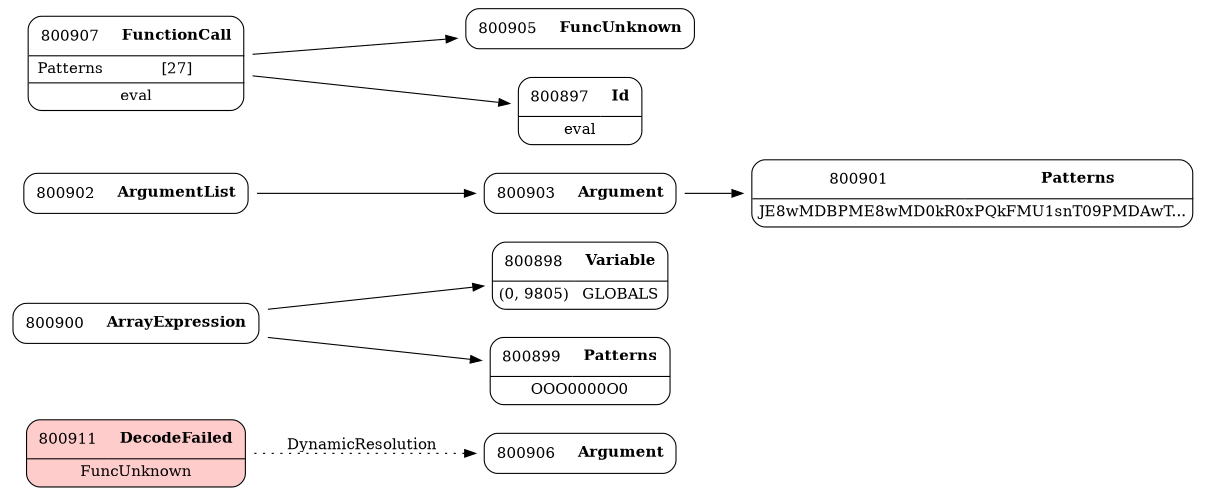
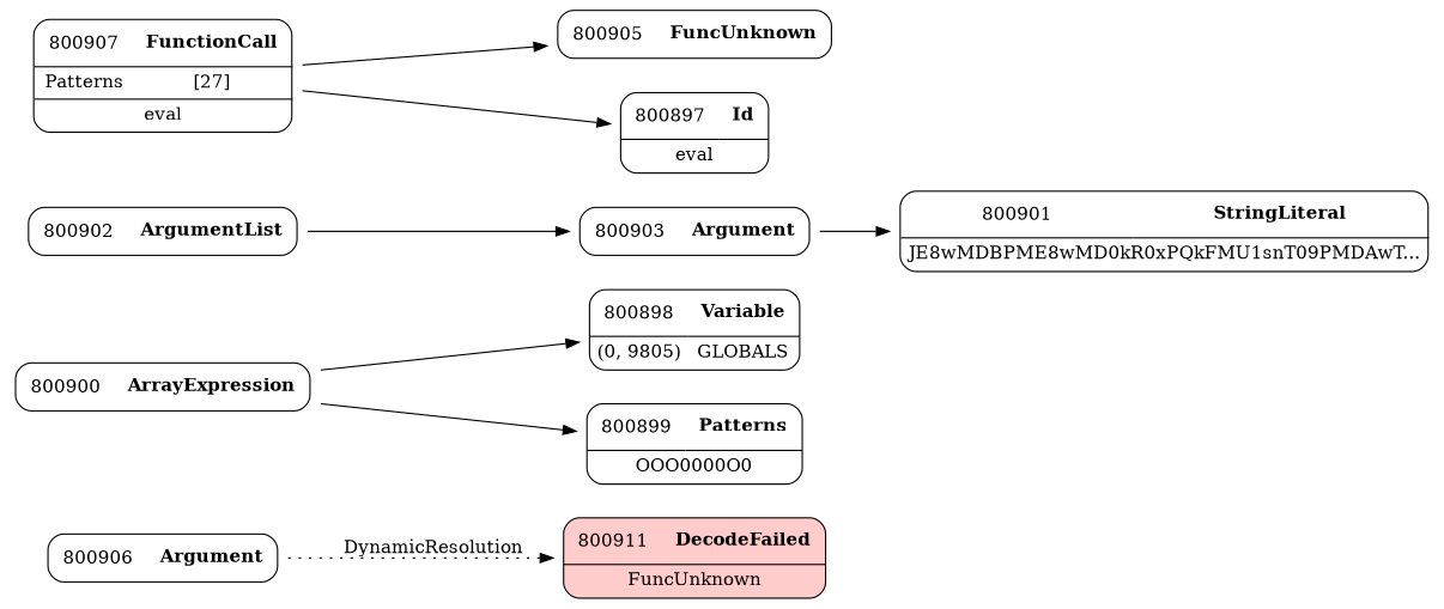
  digraph {
    rankdir=LR
    node [shape=none]
    edge [weight=2]
    n1 [label=<<TABLE border='1' cellspacing='0' cellpadding='10' style='rounded' bgcolor='#FFCCCC' ><TR><TD border='0'>800911</TD><TD border='0'><B>DecodeFailed</B></TD></TR><HR/><TR><TD border='0' cellpadding='5' colspan='2'>FuncUnknown</TD></TR></TABLE>>]
    n2 [label=<<TABLE border='1' cellspacing='0' cellpadding='10' style='rounded' ><TR><TD border='0'>800900</TD><TD border='0'><B>ArrayExpression</B></TD></TR></TABLE>>]
    n3 [label=<<TABLE border='1' cellspacing='0' cellpadding='10' style='rounded' ><TR><TD border='0'>800898</TD><TD border='0'><B>Variable</B></TD></TR><HR/><TR><TD border='0' cellpadding='5'>(0, 9805)</TD><TD border='0' cellpadding='5'>GLOBALS</TD></TR></TABLE>>]
    n4 [label=<<TABLE border='1' cellspacing='0' cellpadding='10' style='rounded' ><TR><TD border='0'>800899</TD><TD border='0'><B>Patterns</B></TD></TR><HR/><TR><TD border='0' cellpadding='5' colspan='2'>OOO0000O0</TD></TR></TABLE>>]
    n5 [label=<<TABLE border='1' cellspacing='0' cellpadding='10' style='rounded' ><TR><TD border='0'>800902</TD><TD border='0'><B>ArgumentList</B></TD></TR></TABLE>>]
    n6 [label=<<TABLE border='1' cellspacing='0' cellpadding='10' style='rounded' ><TR><TD border='0'>800903</TD><TD border='0'><B>Argument</B></TD></TR></TABLE>>]
-   n7 [label=<<TABLE border='1' cellspacing='0' cellpadding='10' style='rounded' ><TR><TD border='0'>800901</TD><TD border='0'><B>Patterns</B></TD></TR><HR/><TR><TD border='0' cellpadding='5' colspan='2'>JE8wMDBPME8wMD0kR0xPQkFMU1snT09PMDAwT...</TD></TR></TABLE>>]
+   n7 [label=<<TABLE border='1' cellspacing='0' cellpadding='10' style='rounded' ><TR><TD border='0'>800901</TD><TD border='0'><B>StringLiteral</B></TD></TR><HR/><TR><TD border='0' cellpadding='5' colspan='2'>JE8wMDBPME8wMD0kR0xPQkFMU1snT09PMDAwT...</TD></TR></TABLE>>]
    n8 [label=<<TABLE border='1' cellspacing='0' cellpadding='10' style='rounded' ><TR><TD border='0'>800905</TD><TD border='0'><B>FuncUnknown</B></TD></TR></TABLE>>]
    n9 [label=<<TABLE border='1' cellspacing='0' cellpadding='10' style='rounded' ><TR><TD border='0'>800906</TD><TD border='0'><B>Argument</B></TD></TR></TABLE>>]
    n10 [label=<<TABLE border='1' cellspacing='0' cellpadding='10' style='rounded' ><TR><TD border='0'>800907</TD><TD border='0'><B>FunctionCall</B></TD></TR><HR/><TR><TD border='0' cellpadding='5'>Patterns</TD><TD border='0' cellpadding='5'>[27]</TD></TR><HR/><TR><TD border='0' cellpadding='5' colspan='2'>eval</TD></TR></TABLE>>]
    n11 [label=<<TABLE border='1' cellspacing='0' cellpadding='10' style='rounded' ><TR><TD border='0'>800897</TD><TD border='0'><B>Id</B></TD></TR><HR/><TR><TD border='0' cellpadding='5' colspan='2'>eval</TD></TR></TABLE>>]
    n2 -> n3
    n2 -> n4
    n5 -> n6
    n6 -> n7
-   n1 -> n9 [label=DynamicResolution style=dotted weight=""]
+   n9 -> n1 [label=DynamicResolution style=dotted weight=""]
    n10 -> n8
    n10 -> n11
  }
